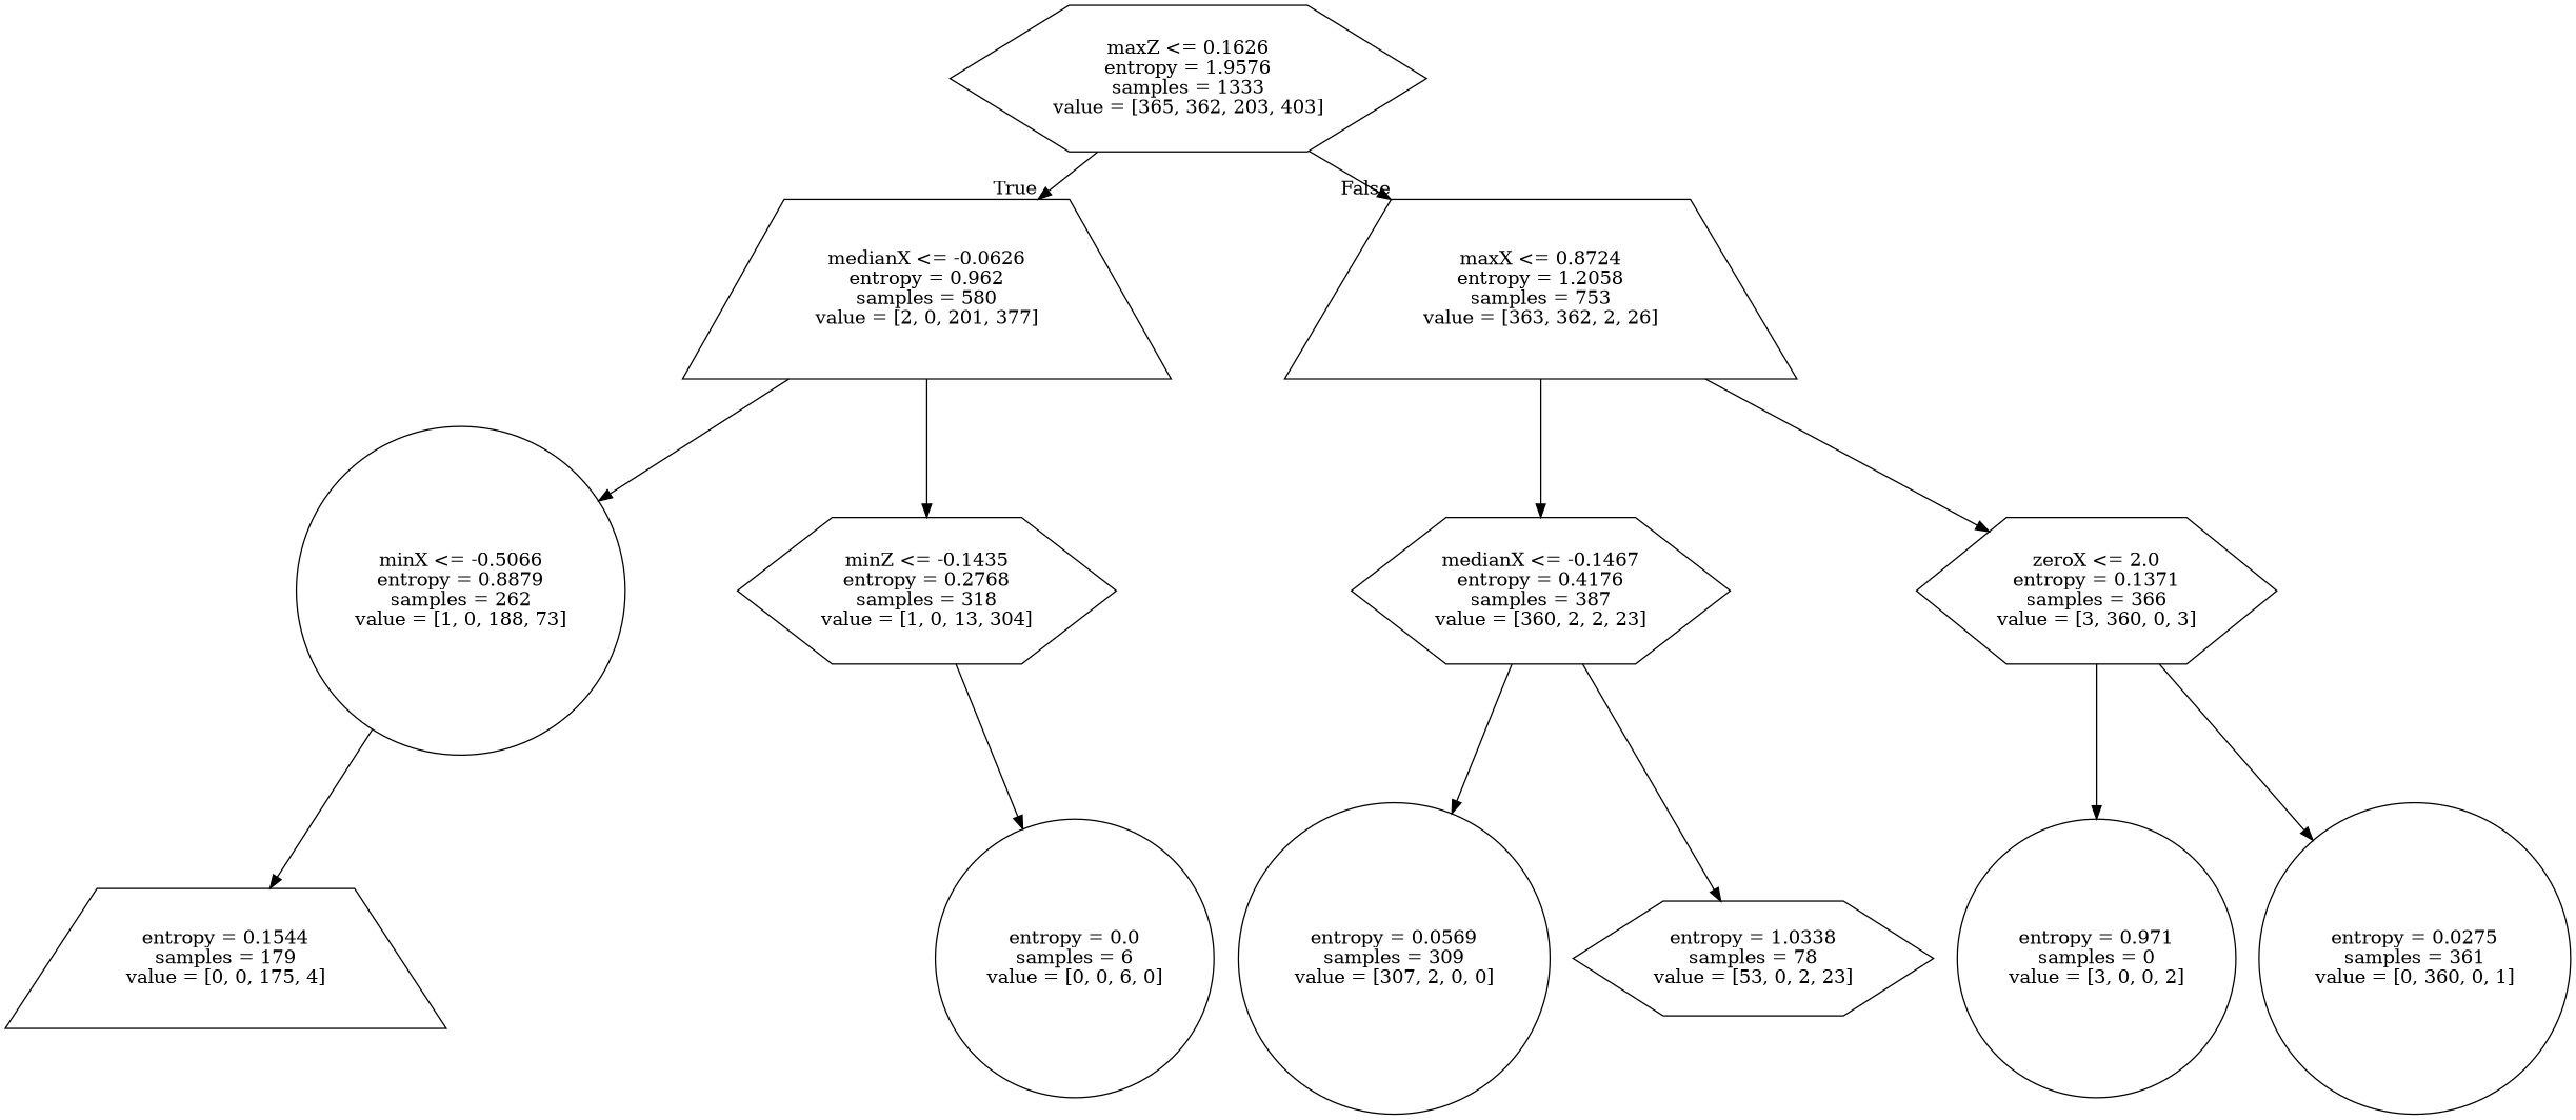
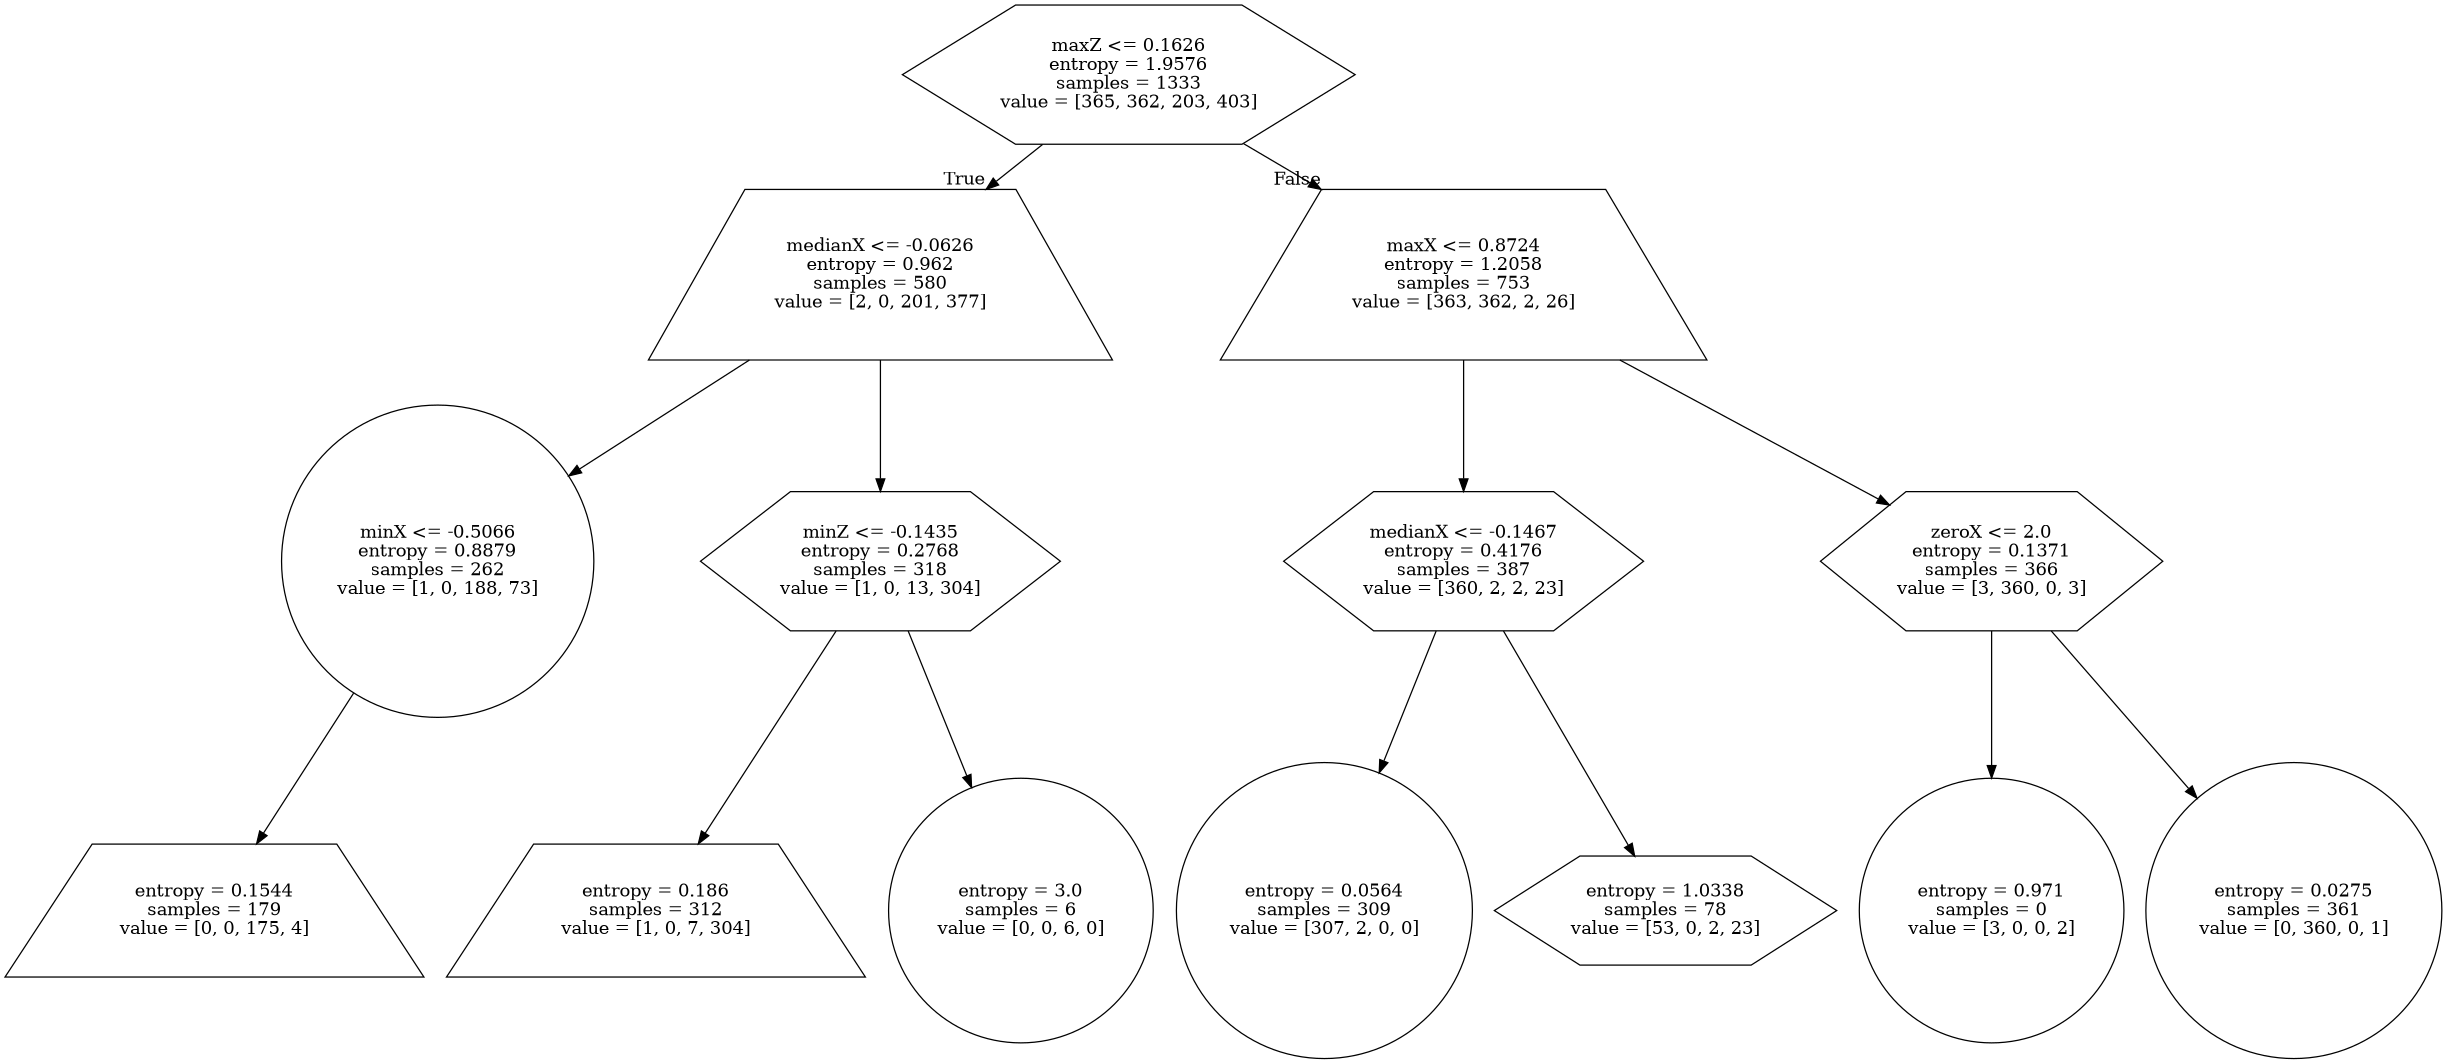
  digraph {
    node [shape=hexagon]
    n1 [label="maxZ <= 0.1626\nentropy = 1.9576\nsamples = 1333\nvalue = [365, 362, 203, 403]"]
    n2 [label="medianX <= -0.0626\nentropy = 0.962\nsamples = 580\nvalue = [2, 0, 201, 377]" shape=trapezium]
    n3 [label="maxX <= 0.8724\nentropy = 1.2058\nsamples = 753\nvalue = [363, 362, 2, 26]" shape=trapezium]
    n4 [label="minX <= -0.5066\nentropy = 0.8879\nsamples = 262\nvalue = [1, 0, 188, 73]" shape=circle]
    n5 [label="minZ <= -0.1435\nentropy = 0.2768\nsamples = 318\nvalue = [1, 0, 13, 304]"]
    n6 [label="medianX <= -0.1467\nentropy = 0.4176\nsamples = 387\nvalue = [360, 2, 2, 23]"]
    n7 [label="zeroX <= 2.0\nentropy = 0.1371\nsamples = 366\nvalue = [3, 360, 0, 3]"]
    n8 [label="entropy = 0.1544\nsamples = 179\nvalue = [0, 0, 175, 4]" shape=trapezium]
-   n10 [label="entropy = 0.0\nsamples = 6\nvalue = [0, 0, 6, 0]" shape=circle]
-   n11 [label="entropy = 0.0569\nsamples = 309\nvalue = [307, 2, 0, 0]" shape=circle]
+   n9 [label="entropy = 0.186\nsamples = 312\nvalue = [1, 0, 7, 304]" shape=trapezium]
+   n10 [label="entropy = 3.0\nsamples = 6\nvalue = [0, 0, 6, 0]" shape=circle]
+   n11 [label="entropy = 0.0564\nsamples = 309\nvalue = [307, 2, 0, 0]" shape=circle]
    n12 [label="entropy = 1.0338\nsamples = 78\nvalue = [53, 0, 2, 23]"]
    n13 [label="entropy = 0.971\nsamples = 0\nvalue = [3, 0, 0, 2]" shape=circle]
    n14 [label="entropy = 0.0275\nsamples = 361\nvalue = [0, 360, 0, 1]" shape=circle]
    n1 -> n2 [headlabel=True labelangle=45 labeldistance=2.5]
    n1 -> n3 [headlabel=False labelangle=-45 labeldistance=2.5]
    n2 -> n4
    n2 -> n5
    n3 -> n6
    n3 -> n7
    n4 -> n8
+   n5 -> n9
    n5 -> n10
    n6 -> n11
    n6 -> n12
    n7 -> n13
    n7 -> n14
  }
